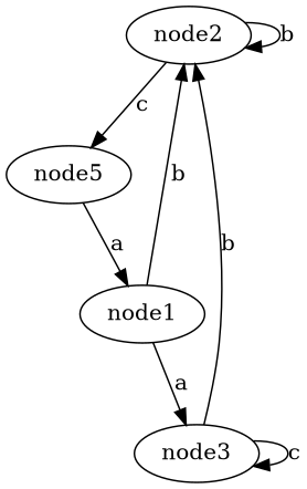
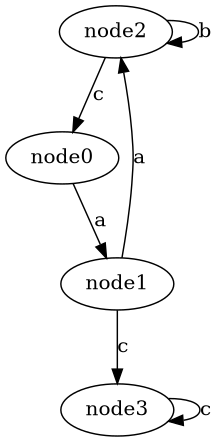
  digraph {
    n1 [label=node2]
-   n2 [label=node5]
+   n2 [label=node0]
    n3 [label=node3]
    n4 [label=node1]
    n1 -> n1 [label=b]
    n1 -> n2 [label=c]
    n2 -> n4 [label=a]
-   n3 -> n1 [label=b]
    n3 -> n3 [label=c]
-   n4 -> n1 [label=b]
-   n4 -> n3 [label=a]
+   n4 -> n1 [label=a]
+   n4 -> n3 [label=c]
  }
